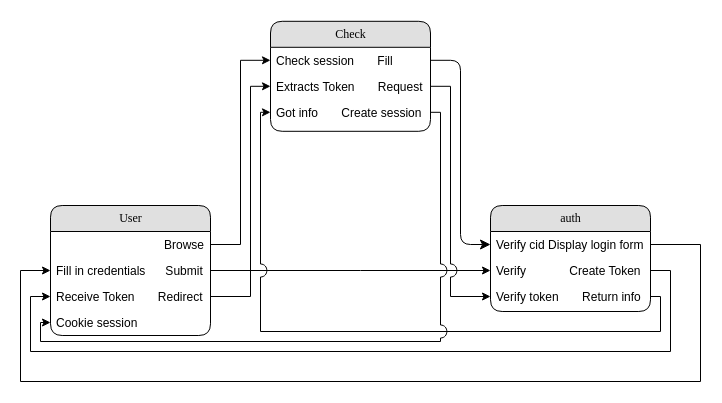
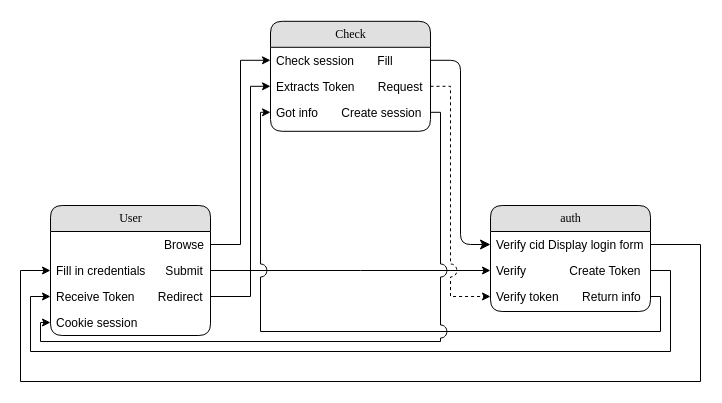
  <mxCell id="0" />
  <mxCell id="1" parent="0" />
  <mxCell id="2" value="Check" style="swimlane;html=1;fontStyle=0;childLayout=stackLayout;horizontal=1;startSize=26;fillColor=#e0e0e0;horizontalStack=0;resizeParent=1;resizeLast=0;collapsible=1;marginBottom=0;swimlaneFillColor=#ffffff;align=center;rounded=1;shadow=0;comic=0;labelBackgroundColor=none;strokeColor=#000000;strokeWidth=1;fontFamily=Verdana;fontSize=12;fontColor=#000000;" parent="1" vertex="1"><mxGeometry x="270" y="20.8" width="160" height="110" as="geometry" /></mxCell>
  <mxCell id="3" value="Check session&amp;nbsp; &amp;nbsp; &amp;nbsp; &amp;nbsp;Fill" style="text;html=1;strokeColor=none;fillColor=none;spacingLeft=4;spacingRight=4;whiteSpace=wrap;overflow=hidden;rotatable=0;points=[[0,0.5],[1,0.5]];portConstraint=eastwest;" parent="2" vertex="1"><mxGeometry y="26" width="160" height="26" as="geometry" /></mxCell>
  <mxCell id="4" value="Extracts Token&amp;nbsp; &amp;nbsp; &amp;nbsp; &amp;nbsp;Request" style="text;html=1;strokeColor=none;fillColor=none;spacingLeft=4;spacingRight=4;whiteSpace=wrap;overflow=hidden;rotatable=0;points=[[0,0.5],[1,0.5]];portConstraint=eastwest;" parent="2" vertex="1"><mxGeometry y="52" width="160" height="26" as="geometry" /></mxCell>
  <mxCell id="5" value="Got info&amp;nbsp; &amp;nbsp; &amp;nbsp; &amp;nbsp;Create session" style="text;html=1;strokeColor=none;fillColor=none;spacingLeft=4;spacingRight=4;whiteSpace=wrap;overflow=hidden;rotatable=0;points=[[0,0.5],[1,0.5]];portConstraint=eastwest;" parent="2" vertex="1"><mxGeometry y="78" width="160" height="26" as="geometry" /></mxCell>
  <mxCell id="6" value="auth" style="swimlane;html=1;fontStyle=0;childLayout=stackLayout;horizontal=1;startSize=26;fillColor=#e0e0e0;horizontalStack=0;resizeParent=1;resizeLast=0;collapsible=1;marginBottom=0;swimlaneFillColor=#ffffff;align=center;rounded=1;shadow=0;comic=0;labelBackgroundColor=none;strokeColor=#000000;strokeWidth=1;fontFamily=Verdana;fontSize=12;fontColor=#000000;" parent="1" vertex="1"><mxGeometry x="490" y="205" width="160" height="106" as="geometry" /></mxCell>
  <mxCell id="7" value="Verify cid Display login form" style="text;html=1;strokeColor=none;fillColor=none;spacingLeft=4;spacingRight=4;whiteSpace=wrap;overflow=hidden;rotatable=0;points=[[0,0.5],[1,0.5]];portConstraint=eastwest;" parent="6" vertex="1"><mxGeometry y="26" width="160" height="26" as="geometry" /></mxCell>
  <mxCell id="8" value="Verify&amp;nbsp; &amp;nbsp; &amp;nbsp; &amp;nbsp; &amp;nbsp; &amp;nbsp; &amp;nbsp;Create Token" style="text;html=1;strokeColor=none;fillColor=none;spacingLeft=4;spacingRight=4;whiteSpace=wrap;overflow=hidden;rotatable=0;points=[[0,0.5],[1,0.5]];portConstraint=eastwest;" parent="6" vertex="1"><mxGeometry y="52" width="160" height="26" as="geometry" /></mxCell>
  <mxCell id="9" value="Verify token&amp;nbsp; &amp;nbsp; &amp;nbsp; &amp;nbsp;Return info" style="text;html=1;strokeColor=none;fillColor=none;spacingLeft=4;spacingRight=4;whiteSpace=wrap;overflow=hidden;rotatable=0;points=[[0,0.5],[1,0.5]];portConstraint=eastwest;" parent="6" vertex="1"><mxGeometry y="78" width="160" height="26" as="geometry" /></mxCell>
  <mxCell id="10" value="User" style="swimlane;html=1;fontStyle=0;childLayout=stackLayout;horizontal=1;startSize=26;fillColor=#e0e0e0;horizontalStack=0;resizeParent=1;resizeLast=0;collapsible=1;marginBottom=0;swimlaneFillColor=#ffffff;align=center;rounded=1;shadow=0;comic=0;labelBackgroundColor=none;strokeColor=#000000;strokeWidth=1;fontFamily=Verdana;fontSize=12;fontColor=#000000;" parent="1" vertex="1"><mxGeometry x="50" y="205" width="160" height="130" as="geometry" /></mxCell>
  <mxCell id="11" value="Browse" style="text;html=1;strokeColor=none;fillColor=none;spacingLeft=4;spacingRight=4;whiteSpace=wrap;overflow=hidden;rotatable=0;points=[[0,0.5],[1,0.5]];portConstraint=eastwest;align=right;" parent="10" vertex="1"><mxGeometry y="26" width="160" height="26" as="geometry" /></mxCell>
  <mxCell id="12" value="Fill in credentials&amp;nbsp; &amp;nbsp; &amp;nbsp; Submit" style="text;html=1;strokeColor=none;fillColor=none;spacingLeft=4;spacingRight=4;whiteSpace=wrap;overflow=hidden;rotatable=0;points=[[0,0.5],[1,0.5]];portConstraint=eastwest;" parent="10" vertex="1"><mxGeometry y="52" width="160" height="26" as="geometry" /></mxCell>
  <mxCell id="13" value="Receive Token&amp;nbsp; &amp;nbsp; &amp;nbsp; &amp;nbsp;Redirect" style="text;html=1;strokeColor=none;fillColor=none;spacingLeft=4;spacingRight=4;whiteSpace=wrap;overflow=hidden;rotatable=0;points=[[0,0.5],[1,0.5]];portConstraint=eastwest;" vertex="1" parent="10"><mxGeometry y="78" width="160" height="26" as="geometry" /></mxCell>
  <mxCell id="14" value="Cookie session" style="text;html=1;strokeColor=none;fillColor=none;spacingLeft=4;spacingRight=4;whiteSpace=wrap;overflow=hidden;rotatable=0;points=[[0,0.5],[1,0.5]];portConstraint=eastwest;" vertex="1" parent="10"><mxGeometry y="104" width="160" height="26" as="geometry" /></mxCell>
  <mxCell id="15" style="edgeStyle=orthogonalEdgeStyle;rounded=0;orthogonalLoop=1;jettySize=auto;html=1;exitX=1;exitY=0.5;exitDx=0;exitDy=0;entryX=0;entryY=0.5;entryDx=0;entryDy=0;" parent="1" source="11" target="3" edge="1"><mxGeometry relative="1" as="geometry" /></mxCell>
  <mxCell id="16" style="edgeStyle=orthogonalEdgeStyle;html=1;exitX=1;exitY=0.5;entryX=0;entryY=0.5;labelBackgroundColor=none;startFill=0;startSize=8;endFill=1;endSize=8;fontFamily=Verdana;fontSize=12;exitDx=0;exitDy=0;entryDx=0;entryDy=0;" parent="1" source="3" target="7" edge="1"><mxGeometry relative="1" as="geometry" /></mxCell>
  <mxCell id="17" style="edgeStyle=orthogonalEdgeStyle;rounded=0;orthogonalLoop=1;jettySize=auto;html=1;exitX=1;exitY=0.5;exitDx=0;exitDy=0;entryX=0;entryY=0.5;entryDx=0;entryDy=0;" parent="1" source="7" target="12" edge="1"><mxGeometry relative="1" as="geometry"><Array as="points"><mxPoint x="700" y="244" /><mxPoint x="700" y="381" /><mxPoint x="20" y="381" /><mxPoint x="20" y="270" /></Array></mxGeometry></mxCell>
  <mxCell id="18" style="edgeStyle=orthogonalEdgeStyle;rounded=0;orthogonalLoop=1;jettySize=auto;html=1;exitX=1;exitY=0.5;exitDx=0;exitDy=0;entryX=0;entryY=0.5;entryDx=0;entryDy=0;" parent="1" source="12" target="8" edge="1"><mxGeometry relative="1" as="geometry"><Array as="points"><mxPoint x="360" y="270" /><mxPoint x="360" y="270" /></Array></mxGeometry></mxCell>
- <mxCell id="19" style="edgeStyle=orthogonalEdgeStyle;rounded=0;orthogonalLoop=1;jettySize=auto;html=1;exitX=1;exitY=0.5;exitDx=0;exitDy=0;entryX=0;entryY=0.5;entryDx=0;entryDy=0;jumpStyle=arc;jumpSize=13;" parent="1" source="4" target="9" edge="1"><mxGeometry relative="1" as="geometry"><Array as="points"><mxPoint x="450" y="86" /><mxPoint x="450" y="296" /></Array></mxGeometry></mxCell>
+ <mxCell id="19" style="edgeStyle=orthogonalEdgeStyle;rounded=0;orthogonalLoop=1;jettySize=auto;html=1;exitX=1;exitY=0.5;exitDx=0;exitDy=0;entryX=0;entryY=0.5;entryDx=0;entryDy=0;jumpStyle=arc;jumpSize=13;dashed=1;" parent="1" source="4" target="9" edge="1"><mxGeometry relative="1" as="geometry"><Array as="points"><mxPoint x="450" y="86" /><mxPoint x="450" y="296" /></Array></mxGeometry></mxCell>
  <mxCell id="20" style="edgeStyle=orthogonalEdgeStyle;rounded=0;jumpStyle=arc;jumpSize=13;orthogonalLoop=1;jettySize=auto;html=1;exitX=1;exitY=0.5;exitDx=0;exitDy=0;entryX=0;entryY=0.5;entryDx=0;entryDy=0;" parent="1" source="9" target="5" edge="1"><mxGeometry relative="1" as="geometry"><Array as="points"><mxPoint x="660" y="296" /><mxPoint x="660" y="331" /><mxPoint x="260" y="331" /><mxPoint x="260" y="112" /></Array></mxGeometry></mxCell>
  <mxCell id="21" style="edgeStyle=orthogonalEdgeStyle;rounded=0;orthogonalLoop=1;jettySize=auto;html=1;exitX=1;exitY=0.5;exitDx=0;exitDy=0;entryX=0;entryY=0.5;entryDx=0;entryDy=0;" edge="1" parent="1" source="8" target="13"><mxGeometry relative="1" as="geometry"><Array as="points"><mxPoint x="670" y="270" /><mxPoint x="670" y="351" /><mxPoint x="30" y="351" /><mxPoint x="30" y="296" /></Array></mxGeometry></mxCell>
  <mxCell id="22" style="edgeStyle=orthogonalEdgeStyle;rounded=0;orthogonalLoop=1;jettySize=auto;html=1;exitX=1;exitY=0.5;exitDx=0;exitDy=0;entryX=0;entryY=0.5;entryDx=0;entryDy=0;" edge="1" parent="1" source="13" target="4"><mxGeometry relative="1" as="geometry"><Array as="points"><mxPoint x="250" y="296" /><mxPoint x="250" y="86" /></Array></mxGeometry></mxCell>
  <mxCell id="23" style="edgeStyle=orthogonalEdgeStyle;rounded=0;orthogonalLoop=1;jettySize=auto;html=1;exitX=1;exitY=0.5;exitDx=0;exitDy=0;entryX=0;entryY=0.5;entryDx=0;entryDy=0;jumpStyle=arc;jumpSize=13;" edge="1" parent="1" source="5" target="14"><mxGeometry relative="1" as="geometry"><Array as="points"><mxPoint x="440" y="112" /><mxPoint x="440" y="341" /><mxPoint x="40" y="341" /><mxPoint x="40" y="322" /></Array></mxGeometry></mxCell>
